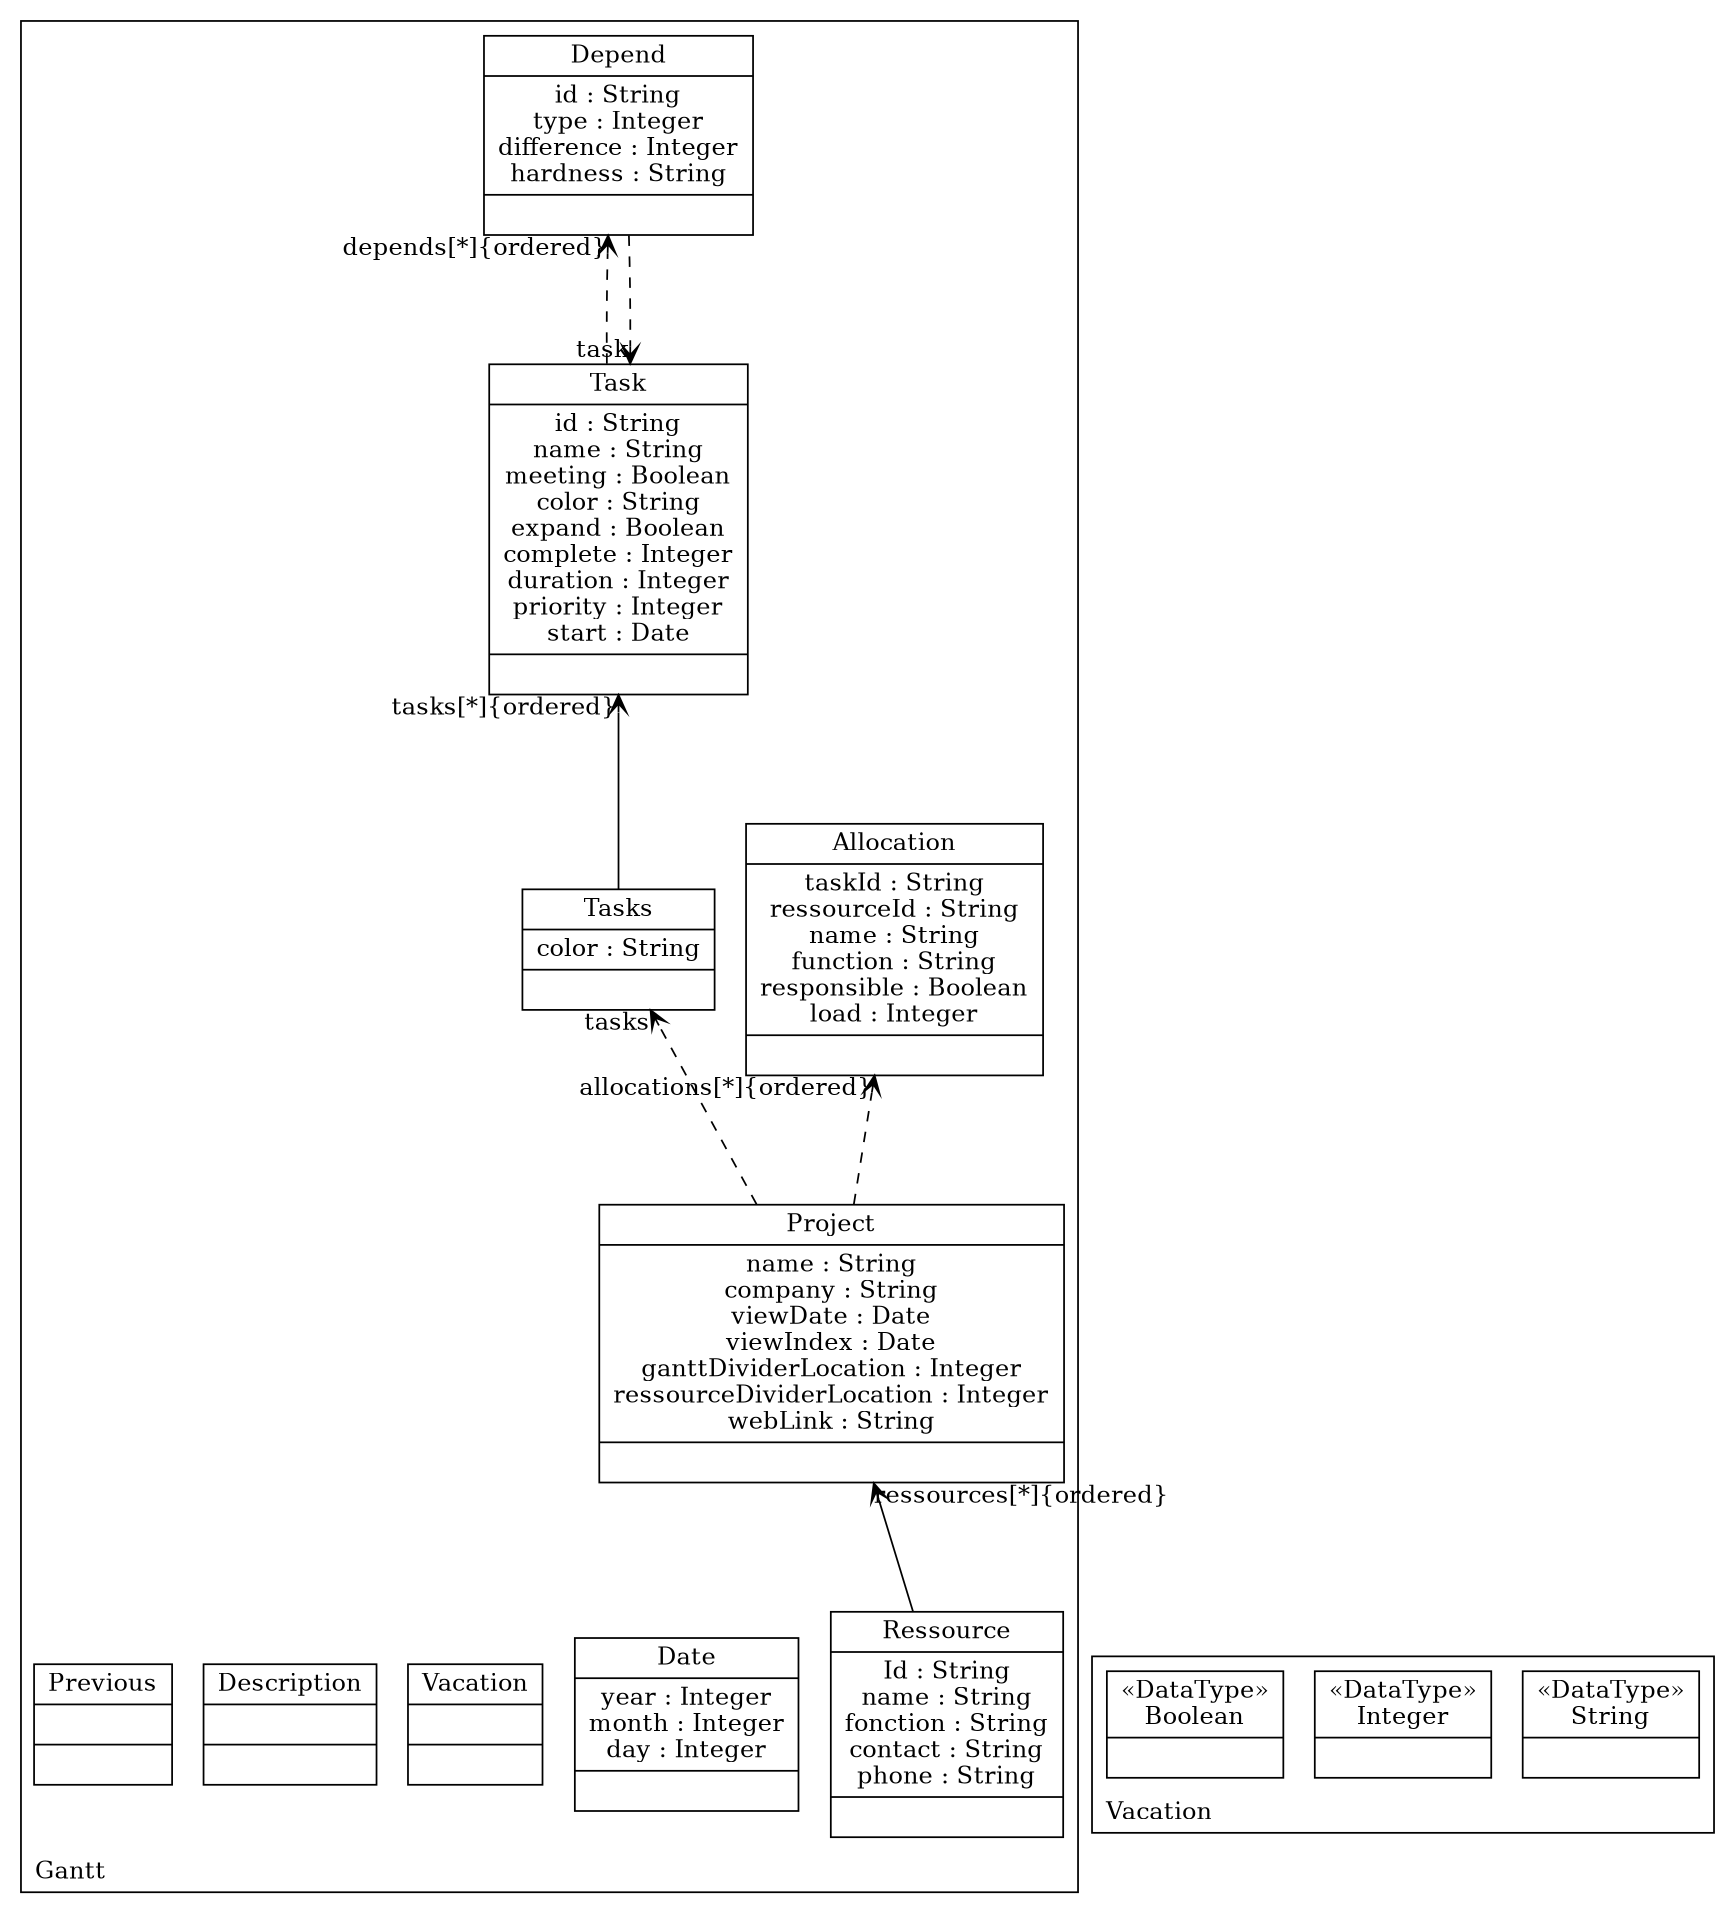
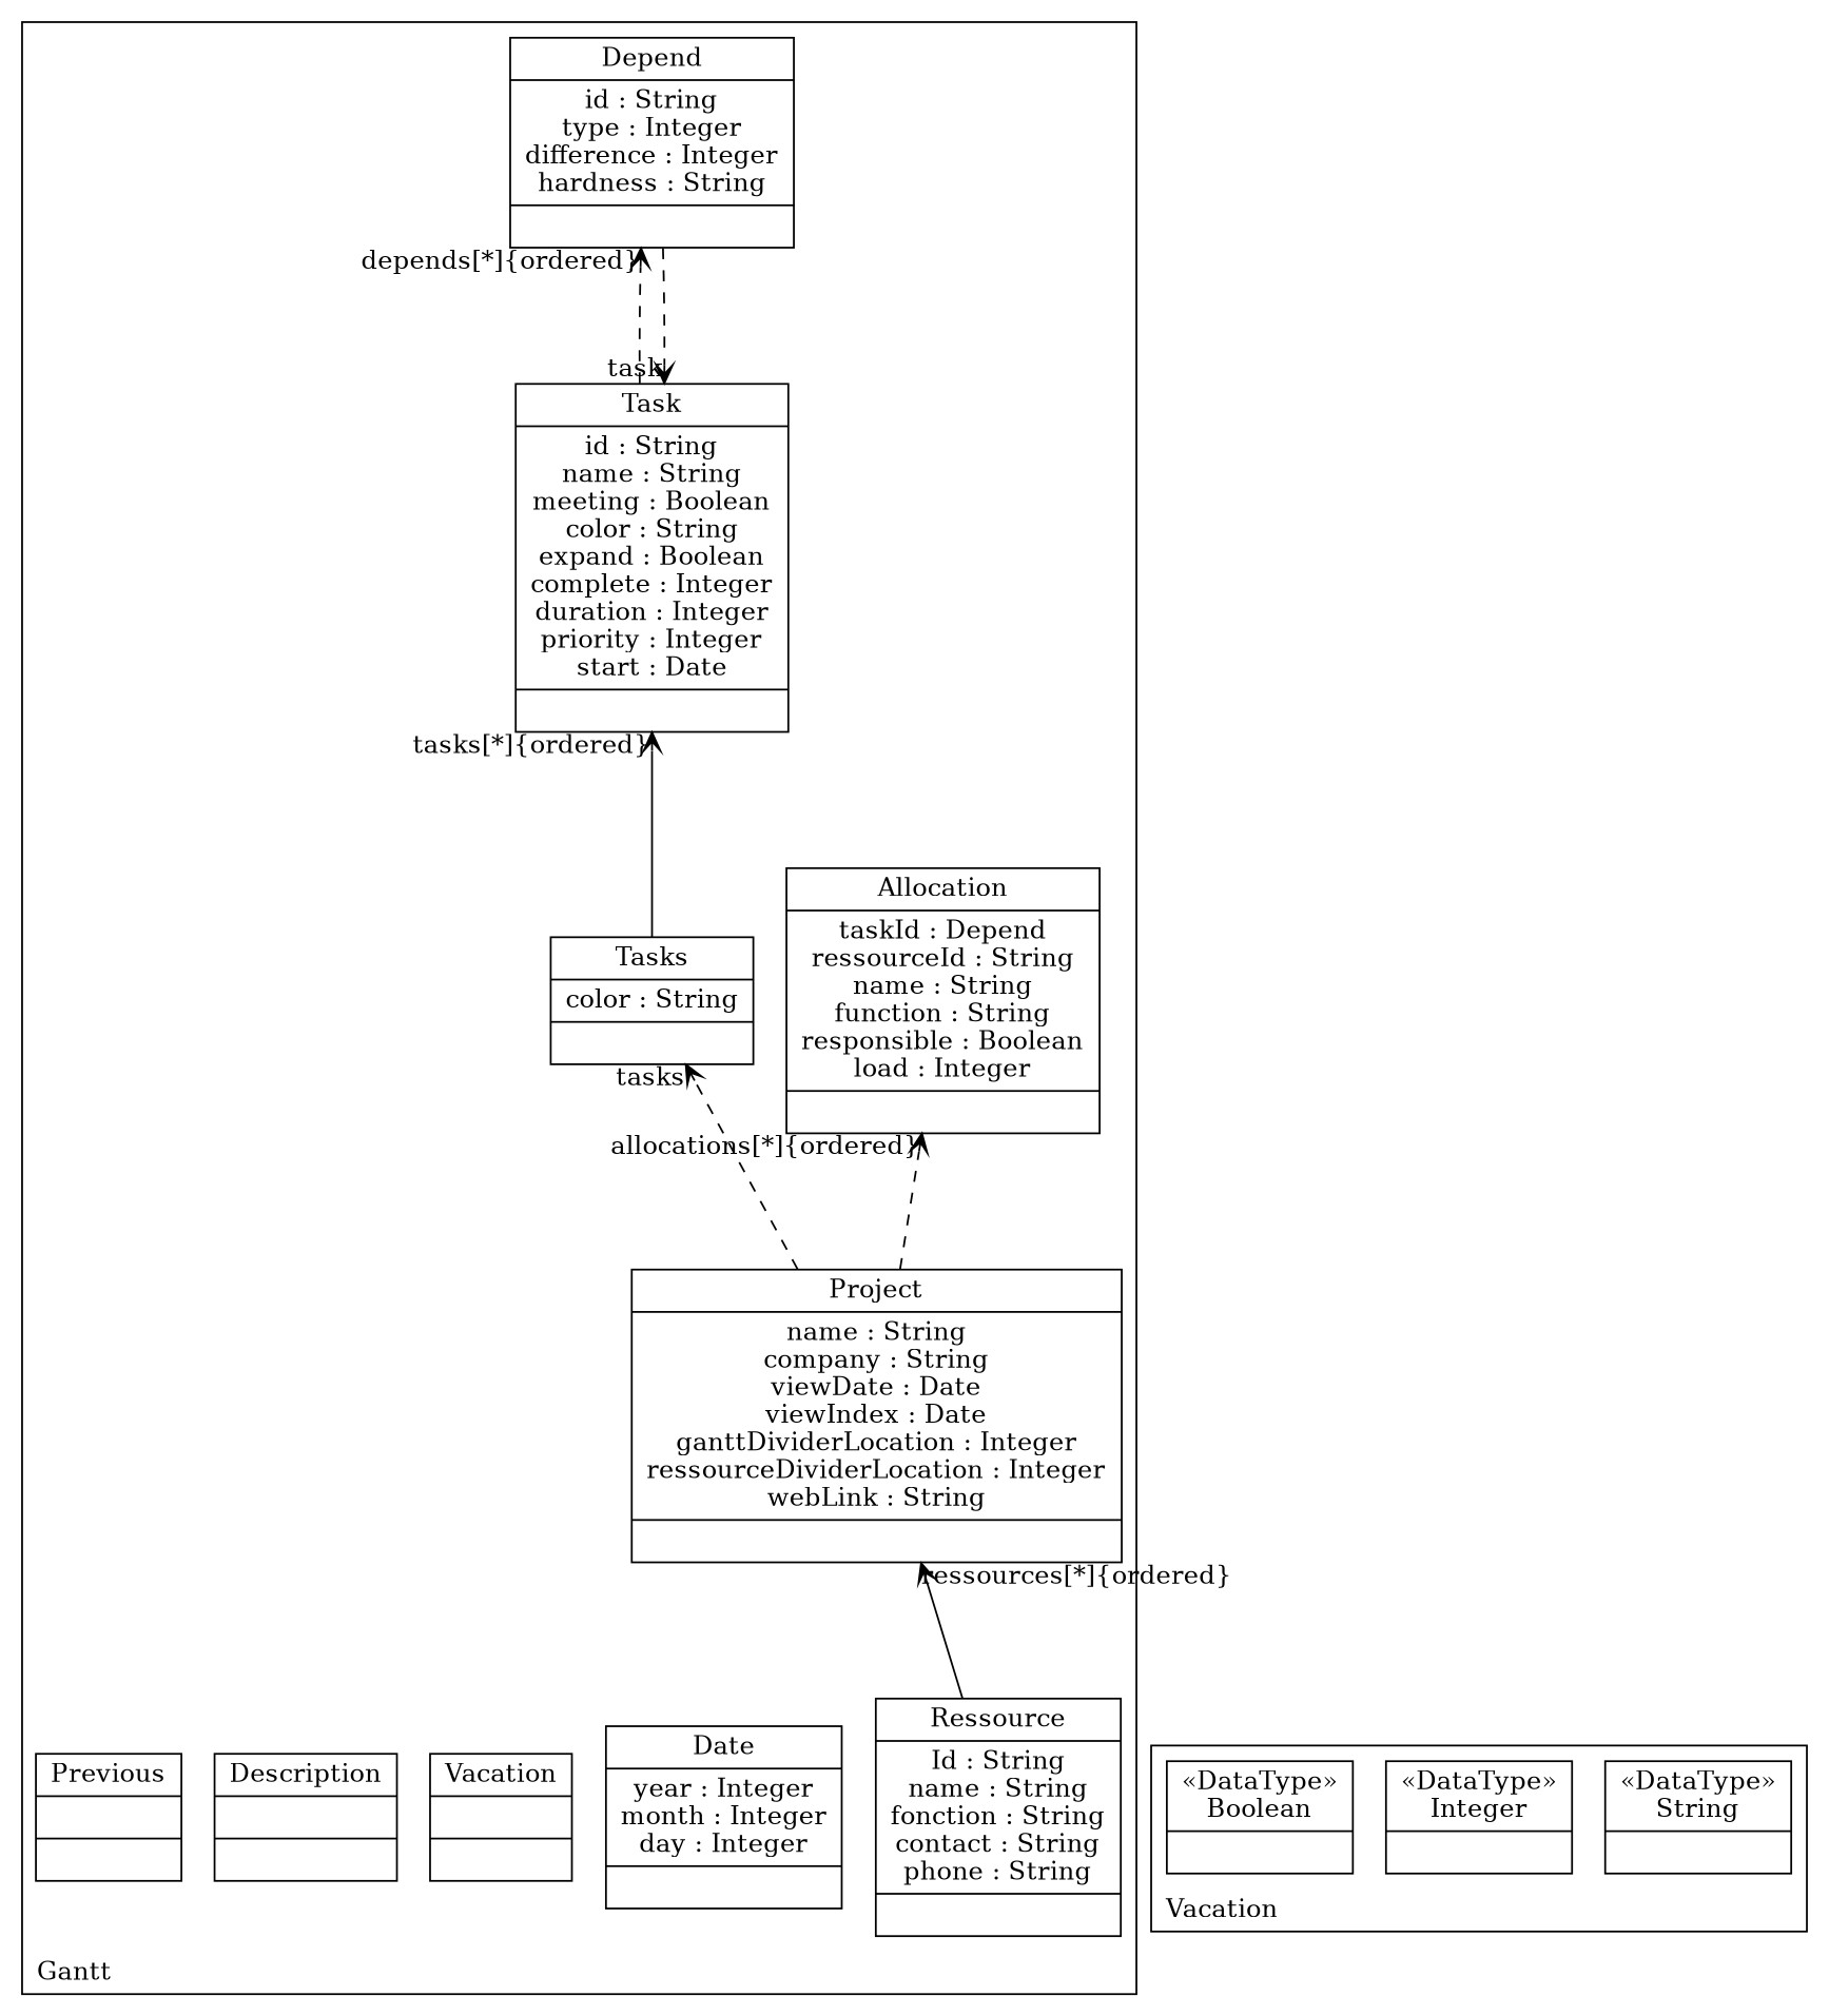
  digraph {
    compound=true
    labeljust=l
    labelloc=t
    nodeSep=0.75
    rankdir=BT
    node [shape=record]
    edge [arrowhead=vee arrowtail=diamond constraint=true group=Task minlen=2 style=dashed]
    n1 [label="{Project|name : String\ncompany : String\nviewDate : Date\nviewIndex : Date\nganttDividerLocation : Integer\nressourceDividerLocation : Integer\nwebLink : String| }"]
    n2 [label="{Tasks|color : String| }"]
    n3 [label="{Ressource|Id : String\nname : String\nfonction : String\ncontact : String\nphone : String| }"]
-   n4 [label="{Allocation|taskId : String\nressourceId : String\nname : String\nfunction : String\nresponsible : Boolean\nload : Integer| }"]
+   n4 [label="{Allocation|taskId : Depend\nressourceId : String\nname : String\nfunction : String\nresponsible : Boolean\nload : Integer| }"]
    n5 [label="{Task|id : String\nname : String\nmeeting : Boolean\ncolor : String\nexpand : Boolean\ncomplete : Integer\nduration : Integer\npriority : Integer\nstart : Date| }"]
    n6 [label="{Depend|id : String\ntype : Integer\ndifference : Integer\nhardness : String| }"]
    n7 [label="{Date|year : Integer\nmonth : Integer\nday : Integer| }"]
    n8 [label="{Vacation| | }"]
    n9 [label="{Description| | }"]
    n10 [label="{Previous| | }"]
    n11 [label="{&#171;DataType&#187;\nString|}"]
    n12 [label="{&#171;DataType&#187;\nInteger|}"]
    n13 [label="{&#171;DataType&#187;\nBoolean|}"]
    subgraph cluster_1 {
      color=black
      label=Gantt
      n1
      n2
      n3
      n4
      n5
      n6
      n7
      n8
      n9
      n10
    }
    subgraph cluster_2 {
      color=black
      label=Vacation
      n11
      n12
      n13
    }
    n1 -> n2 [group=Tasks headlabel=tasks]
    n1 -> n4 [group=Allocation headlabel="allocations[*]{ordered}"]
    n2 -> n5 [headlabel="tasks[*]{ordered}" style=solid]
    n3 -> n1 [group=Ressource headlabel="ressources[*]{ordered}" style=solid]
    n5 -> n6 [group=Depend headlabel="depends[*]{ordered}"]
    n6 -> n5 [arrowtail=none constraint=false headlabel=task]
  }
